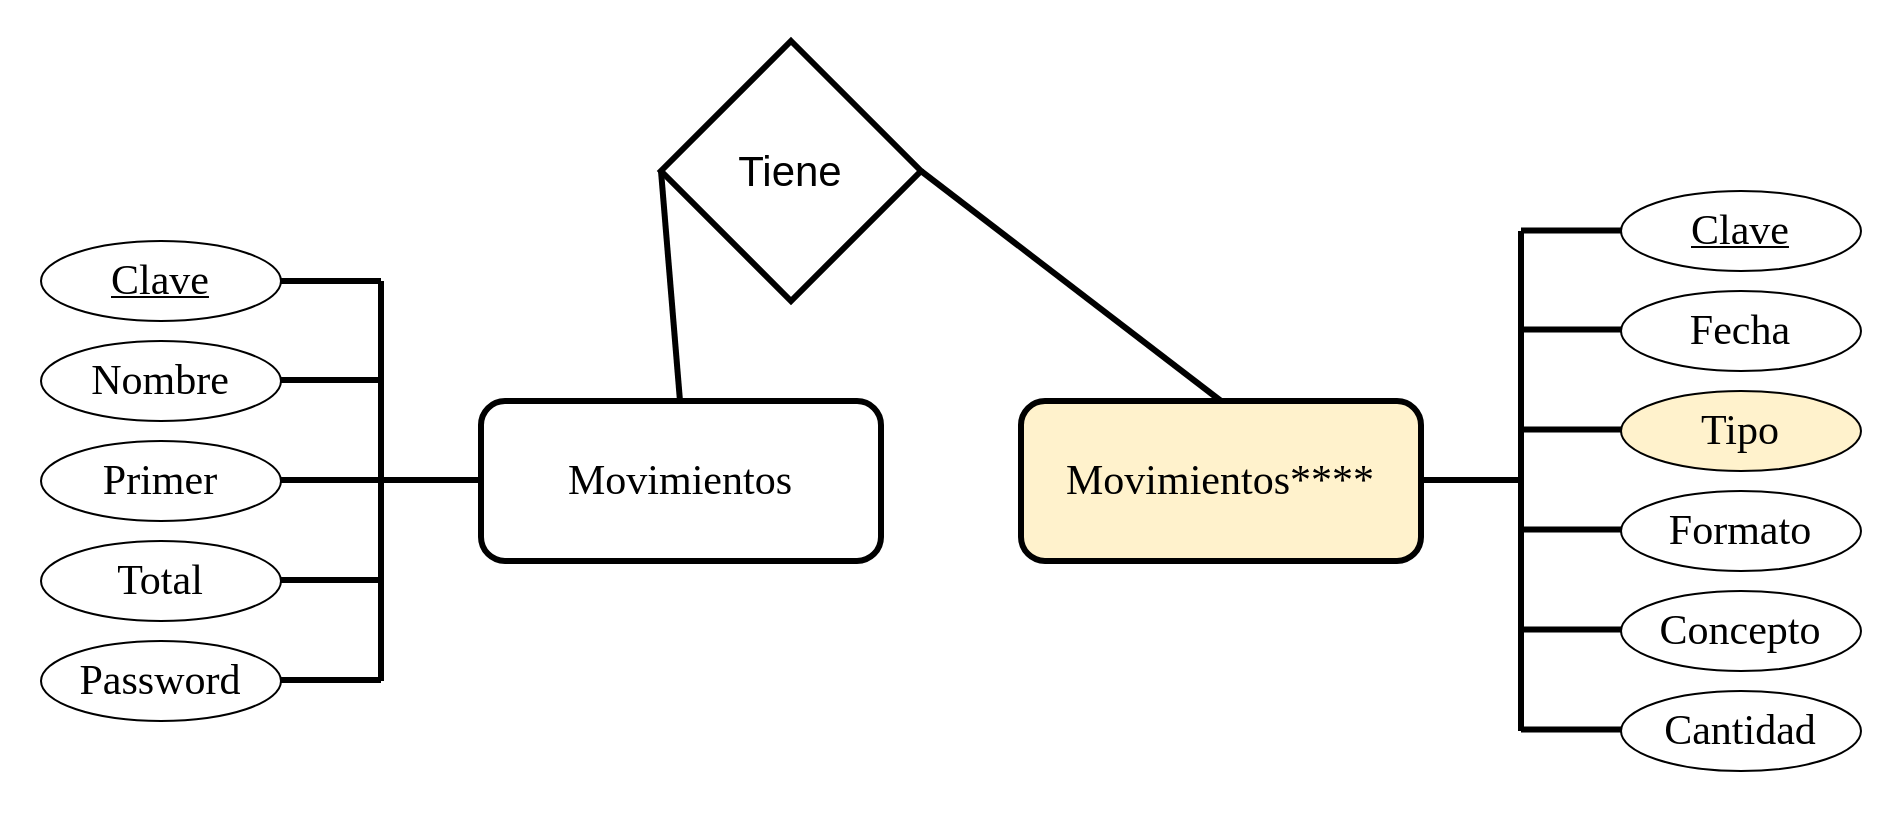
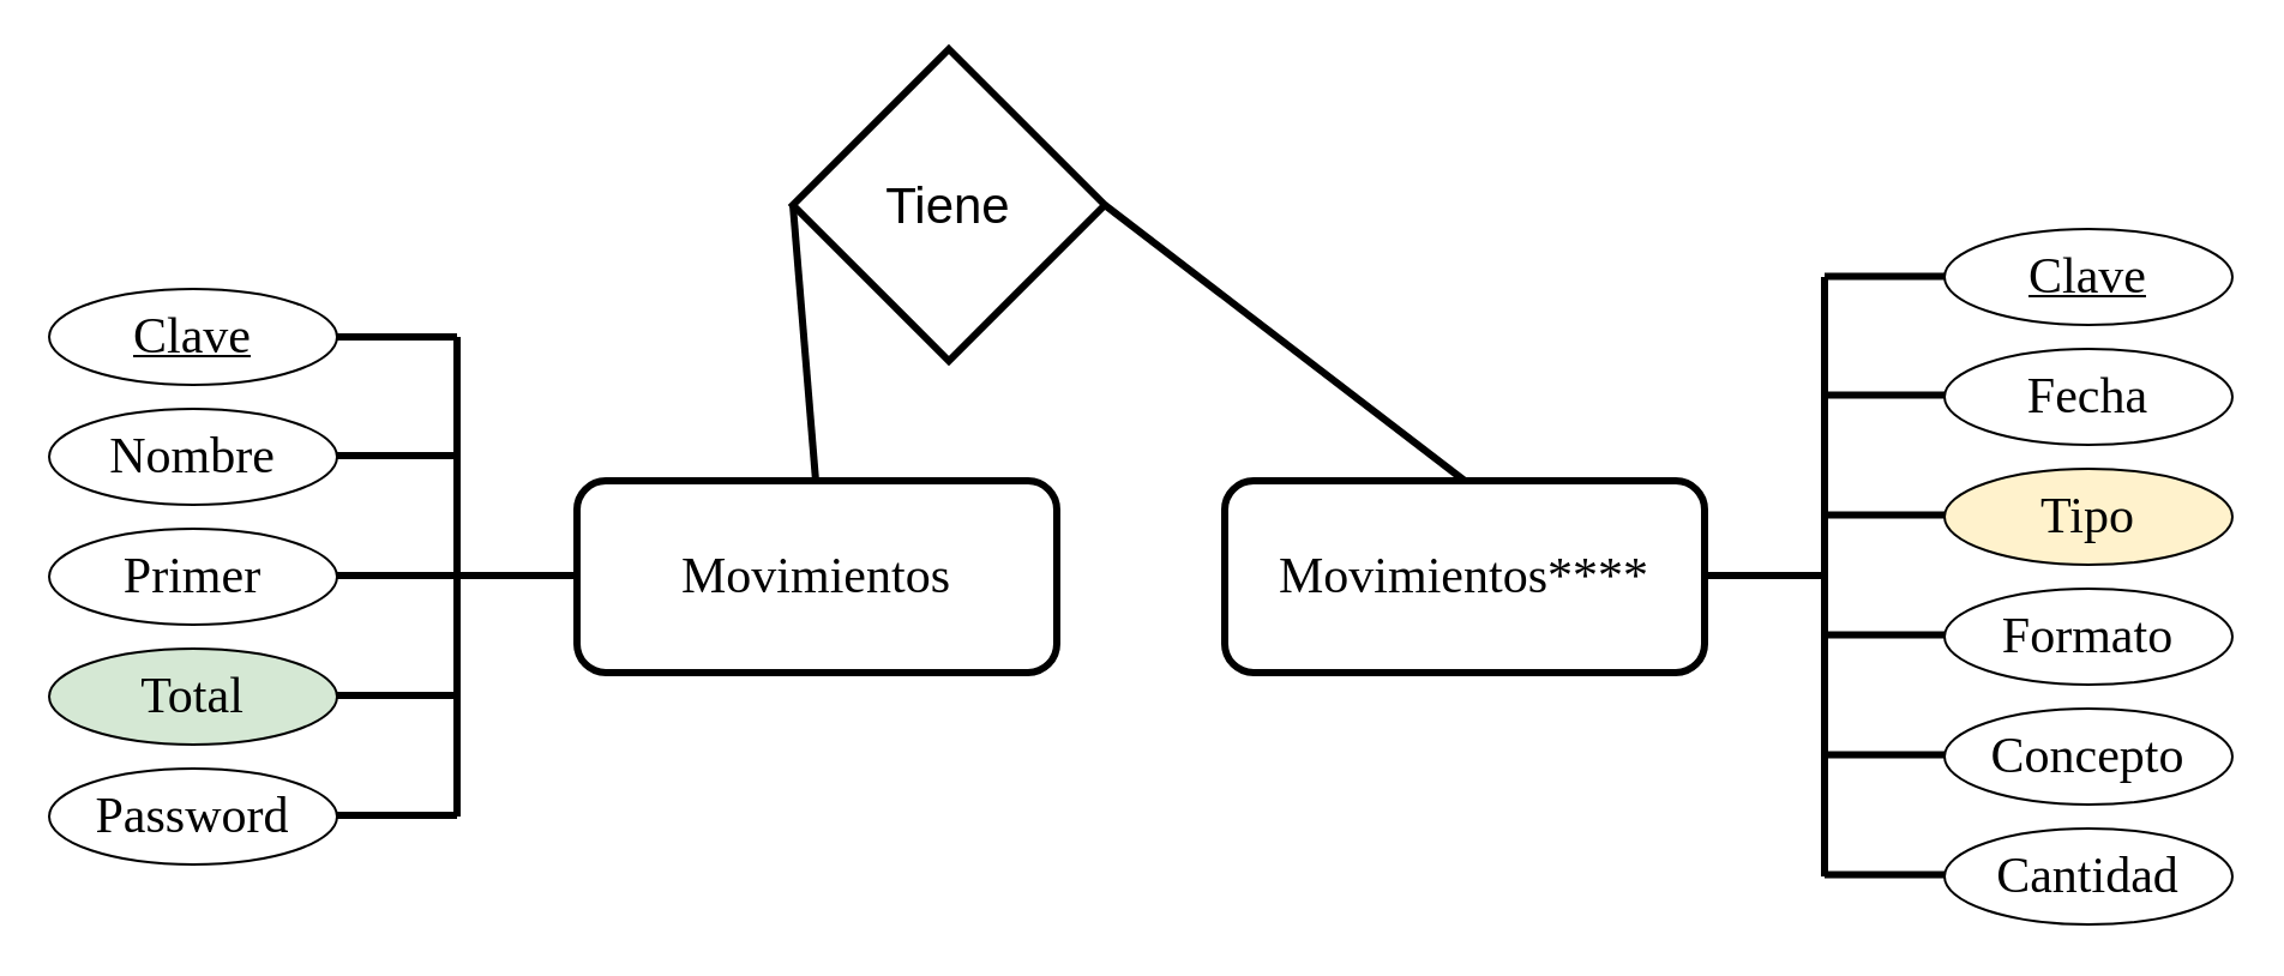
  <mxCell id="0" />
  <mxCell id="1" parent="0" />
  <mxCell id="2" value="&lt;font style=&quot;font-size: 21px;&quot; face=&quot;Calibri&quot;&gt;Movimientos&lt;/font&gt;" style="rounded=1;whiteSpace=wrap;html=1;strokeWidth=3;" vertex="1" parent="1"><mxGeometry x="240" y="200" width="200" height="80" as="geometry" /></mxCell>
  <mxCell id="3" value="&lt;u&gt;&lt;font style=&quot;font-size: 21px;&quot; face=&quot;Calibri&quot;&gt;Clave&lt;/font&gt;&lt;/u&gt;" style="ellipse;whiteSpace=wrap;html=1;" vertex="1" parent="1"><mxGeometry x="20" y="120" width="120" height="40" as="geometry" /></mxCell>
  <mxCell id="4" value="&lt;font style=&quot;font-size: 21px;&quot; face=&quot;Calibri&quot;&gt;Nombre&lt;/font&gt;" style="ellipse;whiteSpace=wrap;html=1;" vertex="1" parent="1"><mxGeometry x="20" y="170" width="120" height="40" as="geometry" /></mxCell>
  <mxCell id="5" value="&lt;font style=&quot;font-size: 21px;&quot; face=&quot;Calibri&quot;&gt;Primer&lt;/font&gt;" style="ellipse;whiteSpace=wrap;html=1;" vertex="1" parent="1"><mxGeometry x="20" y="220" width="120" height="40" as="geometry" /></mxCell>
- <mxCell id="6" value="&lt;font style=&quot;font-size: 21px;&quot; face=&quot;Calibri&quot;&gt;Total&lt;/font&gt;" style="ellipse;whiteSpace=wrap;html=1;" vertex="1" parent="1"><mxGeometry x="20" y="270" width="120" height="40" as="geometry" /></mxCell>
+ <mxCell id="6" value="&lt;font style=&quot;font-size: 21px;&quot; face=&quot;Calibri&quot;&gt;Total&lt;/font&gt;" style="ellipse;whiteSpace=wrap;html=1;fillColor=#d5e8d4;" vertex="1" parent="1"><mxGeometry x="20" y="270" width="120" height="40" as="geometry" /></mxCell>
  <mxCell id="7" value="&lt;font style=&quot;font-size: 21px;&quot; face=&quot;Calibri&quot;&gt;Password&lt;/font&gt;" style="ellipse;whiteSpace=wrap;html=1;" vertex="1" parent="1"><mxGeometry x="20" y="320" width="120" height="40" as="geometry" /></mxCell>
  <mxCell id="8" value="" style="endArrow=none;html=1;rounded=0;strokeWidth=3;" edge="1" parent="1"><mxGeometry width="50" height="50" relative="1" as="geometry"><mxPoint x="190" y="340" as="sourcePoint" /><mxPoint x="190" y="140" as="targetPoint" /></mxGeometry></mxCell>
  <mxCell id="9" value="" style="endArrow=none;html=1;rounded=0;strokeWidth=3;entryX=1;entryY=0.5;entryDx=0;entryDy=0;" edge="1" parent="1" target="3"><mxGeometry width="50" height="50" relative="1" as="geometry"><mxPoint x="190" y="140" as="sourcePoint" /><mxPoint x="200" y="150" as="targetPoint" /></mxGeometry></mxCell>
  <mxCell id="10" value="" style="endArrow=none;html=1;rounded=0;strokeWidth=3;entryX=1;entryY=0.5;entryDx=0;entryDy=0;" edge="1" parent="1"><mxGeometry width="50" height="50" relative="1" as="geometry"><mxPoint x="190" y="189.5" as="sourcePoint" /><mxPoint x="140" y="189.5" as="targetPoint" /></mxGeometry></mxCell>
  <mxCell id="11" value="" style="endArrow=none;html=1;rounded=0;strokeWidth=3;entryX=1;entryY=0.5;entryDx=0;entryDy=0;" edge="1" parent="1"><mxGeometry width="50" height="50" relative="1" as="geometry"><mxPoint x="190" y="239.5" as="sourcePoint" /><mxPoint x="140" y="239.5" as="targetPoint" /></mxGeometry></mxCell>
  <mxCell id="12" value="" style="endArrow=none;html=1;rounded=0;strokeWidth=3;entryX=1;entryY=0.5;entryDx=0;entryDy=0;" edge="1" parent="1"><mxGeometry width="50" height="50" relative="1" as="geometry"><mxPoint x="190" y="289.5" as="sourcePoint" /><mxPoint x="140" y="289.5" as="targetPoint" /></mxGeometry></mxCell>
  <mxCell id="13" value="" style="endArrow=none;html=1;rounded=0;strokeWidth=3;entryX=1;entryY=0.5;entryDx=0;entryDy=0;" edge="1" parent="1"><mxGeometry width="50" height="50" relative="1" as="geometry"><mxPoint x="190" y="339.5" as="sourcePoint" /><mxPoint x="140" y="339.5" as="targetPoint" /></mxGeometry></mxCell>
  <mxCell id="14" value="" style="endArrow=none;html=1;rounded=0;strokeWidth=3;entryX=1;entryY=0.5;entryDx=0;entryDy=0;" edge="1" parent="1"><mxGeometry width="50" height="50" relative="1" as="geometry"><mxPoint x="240" y="239.5" as="sourcePoint" /><mxPoint x="190" y="239.5" as="targetPoint" /></mxGeometry></mxCell>
- <mxCell id="15" value="&lt;font style=&quot;font-size: 21px;&quot; face=&quot;Calibri&quot;&gt;Movimientos****&lt;/font&gt;" style="rounded=1;whiteSpace=wrap;html=1;strokeWidth=3;fillColor=#fff2cc;" vertex="1" parent="1"><mxGeometry x="510" y="200" width="200" height="80" as="geometry" /></mxCell>
+ <mxCell id="15" value="&lt;font style=&quot;font-size: 21px;&quot; face=&quot;Calibri&quot;&gt;Movimientos****&lt;/font&gt;" style="rounded=1;whiteSpace=wrap;html=1;strokeWidth=3;" vertex="1" parent="1"><mxGeometry x="510" y="200" width="200" height="80" as="geometry" /></mxCell>
  <mxCell id="16" value="&lt;u&gt;&lt;font style=&quot;font-size: 21px;&quot; face=&quot;Calibri&quot;&gt;Clave&lt;/font&gt;&lt;/u&gt;" style="ellipse;whiteSpace=wrap;html=1;" vertex="1" parent="1"><mxGeometry x="810" y="95" width="120" height="40" as="geometry" /></mxCell>
  <mxCell id="17" value="&lt;font style=&quot;font-size: 21px;&quot; face=&quot;Calibri&quot;&gt;Fecha&lt;/font&gt;" style="ellipse;whiteSpace=wrap;html=1;" vertex="1" parent="1"><mxGeometry x="810" y="145" width="120" height="40" as="geometry" /></mxCell>
  <mxCell id="18" value="&lt;font style=&quot;font-size: 21px;&quot; face=&quot;Calibri&quot;&gt;Tipo&lt;/font&gt;" style="ellipse;whiteSpace=wrap;html=1;fillColor=#fff2cc;" vertex="1" parent="1"><mxGeometry x="810" y="195" width="120" height="40" as="geometry" /></mxCell>
  <mxCell id="19" value="&lt;font style=&quot;font-size: 21px;&quot; face=&quot;Calibri&quot;&gt;Formato&lt;/font&gt;" style="ellipse;whiteSpace=wrap;html=1;" vertex="1" parent="1"><mxGeometry x="810" y="245" width="120" height="40" as="geometry" /></mxCell>
  <mxCell id="20" value="&lt;font style=&quot;font-size: 21px;&quot; face=&quot;Calibri&quot;&gt;Concepto&lt;/font&gt;" style="ellipse;whiteSpace=wrap;html=1;" vertex="1" parent="1"><mxGeometry x="810" y="295" width="120" height="40" as="geometry" /></mxCell>
  <mxCell id="21" value="" style="endArrow=none;html=1;rounded=0;strokeWidth=3;entryX=1;entryY=0.5;entryDx=0;entryDy=0;" edge="1" parent="1"><mxGeometry width="50" height="50" relative="1" as="geometry"><mxPoint x="810" y="114.75" as="sourcePoint" /><mxPoint x="760" y="114.75" as="targetPoint" /></mxGeometry></mxCell>
  <mxCell id="22" value="" style="endArrow=none;html=1;rounded=0;strokeWidth=3;entryX=1;entryY=0.5;entryDx=0;entryDy=0;" edge="1" parent="1"><mxGeometry width="50" height="50" relative="1" as="geometry"><mxPoint x="810" y="164.25" as="sourcePoint" /><mxPoint x="760" y="164.25" as="targetPoint" /></mxGeometry></mxCell>
  <mxCell id="23" value="" style="endArrow=none;html=1;rounded=0;strokeWidth=3;entryX=1;entryY=0.5;entryDx=0;entryDy=0;" edge="1" parent="1"><mxGeometry width="50" height="50" relative="1" as="geometry"><mxPoint x="810" y="214.25" as="sourcePoint" /><mxPoint x="760" y="214.25" as="targetPoint" /></mxGeometry></mxCell>
  <mxCell id="24" value="" style="endArrow=none;html=1;rounded=0;strokeWidth=3;entryX=1;entryY=0.5;entryDx=0;entryDy=0;" edge="1" parent="1"><mxGeometry width="50" height="50" relative="1" as="geometry"><mxPoint x="810" y="264.25" as="sourcePoint" /><mxPoint x="760" y="264.25" as="targetPoint" /></mxGeometry></mxCell>
  <mxCell id="25" value="" style="endArrow=none;html=1;rounded=0;strokeWidth=3;entryX=1;entryY=0.5;entryDx=0;entryDy=0;" edge="1" parent="1"><mxGeometry width="50" height="50" relative="1" as="geometry"><mxPoint x="810" y="314.25" as="sourcePoint" /><mxPoint x="760" y="314.25" as="targetPoint" /></mxGeometry></mxCell>
  <mxCell id="26" value="&lt;font style=&quot;font-size: 21px;&quot; face=&quot;Calibri&quot;&gt;Cantidad&lt;/font&gt;" style="ellipse;whiteSpace=wrap;html=1;" vertex="1" parent="1"><mxGeometry x="810" y="345" width="120" height="40" as="geometry" /></mxCell>
  <mxCell id="27" value="" style="endArrow=none;html=1;rounded=0;strokeWidth=3;entryX=1;entryY=0.5;entryDx=0;entryDy=0;" edge="1" parent="1"><mxGeometry width="50" height="50" relative="1" as="geometry"><mxPoint x="810" y="364.25" as="sourcePoint" /><mxPoint x="760" y="364.25" as="targetPoint" /></mxGeometry></mxCell>
  <mxCell id="28" value="" style="endArrow=none;html=1;rounded=0;strokeWidth=3;" edge="1" parent="1"><mxGeometry width="50" height="50" relative="1" as="geometry"><mxPoint x="760" y="365" as="sourcePoint" /><mxPoint x="760" y="115" as="targetPoint" /></mxGeometry></mxCell>
  <mxCell id="29" value="" style="endArrow=none;html=1;rounded=0;strokeWidth=3;entryX=1;entryY=0.5;entryDx=0;entryDy=0;" edge="1" parent="1"><mxGeometry width="50" height="50" relative="1" as="geometry"><mxPoint x="760" y="239.5" as="sourcePoint" /><mxPoint x="710" y="239.5" as="targetPoint" /></mxGeometry></mxCell>
  <mxCell id="30" value="&lt;font style=&quot;font-size: 21px;&quot;&gt;Tiene&lt;/font&gt;" style="rhombus;whiteSpace=wrap;html=1;strokeWidth=3;" vertex="1" parent="1"><mxGeometry x="330" y="20" width="130" height="130" as="geometry" /></mxCell>
  <mxCell id="31" value="" style="endArrow=none;html=1;rounded=0;strokeWidth=3;entryX=0;entryY=0.5;entryDx=0;entryDy=0;" edge="1" parent="1" target="30"><mxGeometry width="50" height="50" relative="1" as="geometry"><mxPoint x="339.5" y="200" as="sourcePoint" /><mxPoint x="339.5" as="targetPoint" y="0" /></mxGeometry></mxCell>
  <mxCell id="32" value="" style="endArrow=none;html=1;rounded=0;strokeWidth=3;entryX=1;entryY=0.5;entryDx=0;entryDy=0;" edge="1" parent="1" target="30"><mxGeometry width="50" height="50" relative="1" as="geometry"><mxPoint x="610" y="200" as="sourcePoint" /><mxPoint x="680.5" y="85" as="targetPoint" /></mxGeometry></mxCell>
